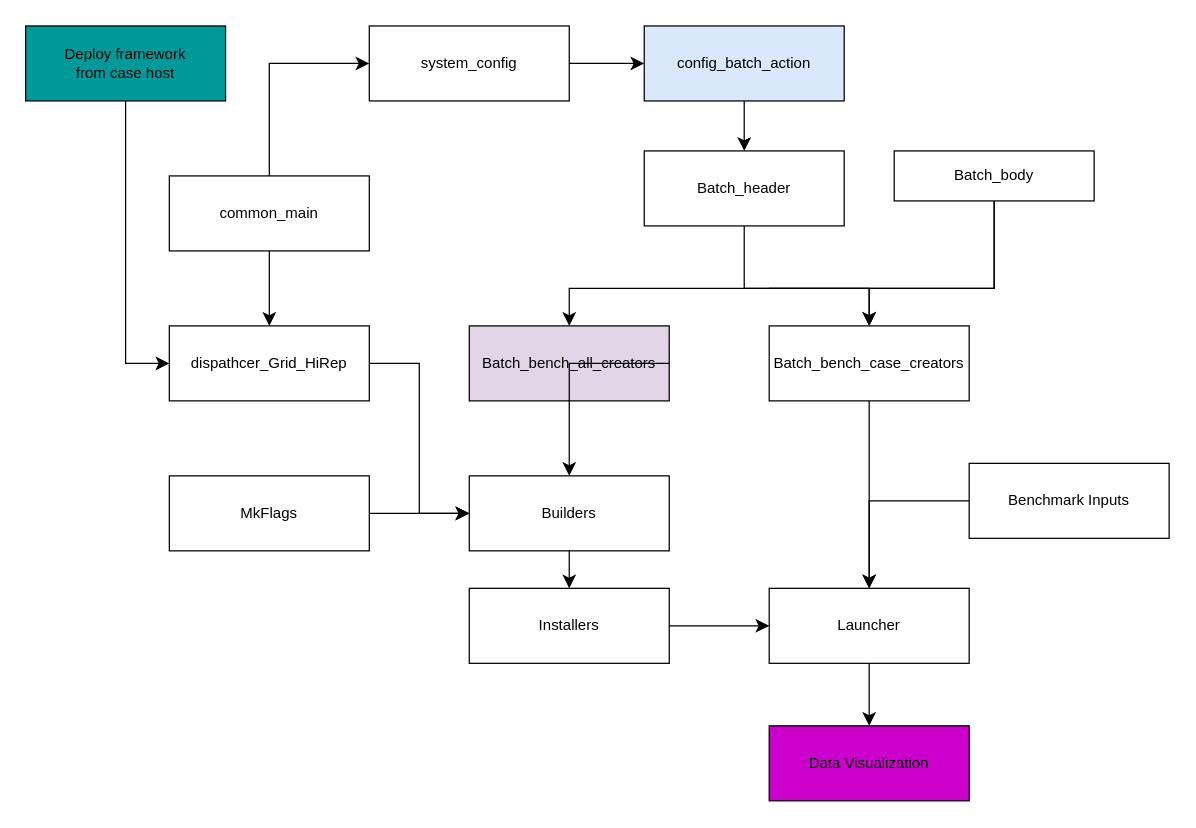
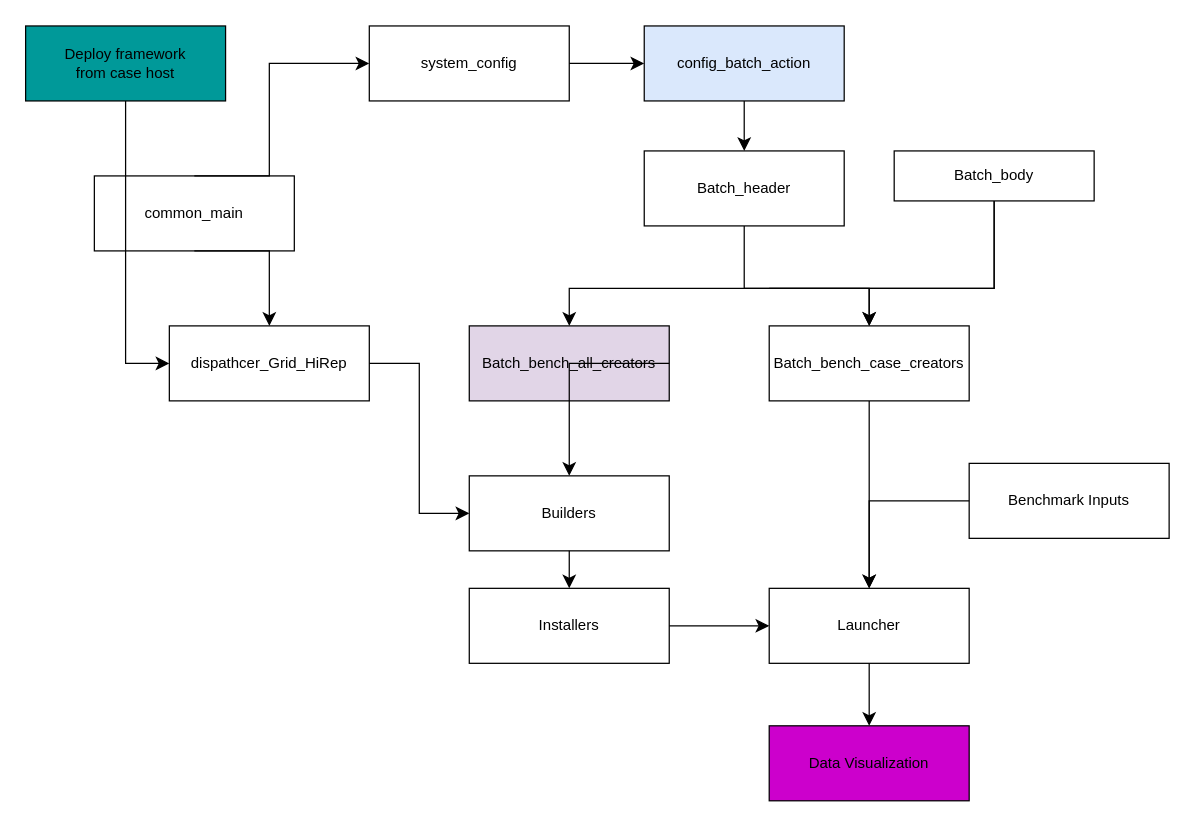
  <mxCell id="0" />
  <mxCell id="1" parent="0" />
- <mxCell id="2" value="common_main" style="rounded=0;whiteSpace=wrap;html=1;" parent="1" vertex="1"><mxGeometry x="135" y="140" width="160" height="60" as="geometry" /></mxCell>
+ <mxCell id="2" value="common_main" style="rounded=0;whiteSpace=wrap;html=1;" parent="1" vertex="1"><mxGeometry x="75" y="140" width="160" height="60" as="geometry" /></mxCell>
  <mxCell id="3" value="dispathcer_Grid_HiRep" style="rounded=0;whiteSpace=wrap;html=1;" parent="1" vertex="1"><mxGeometry x="135" y="260" width="160" height="60" as="geometry" /></mxCell>
  <mxCell id="4" value="Builders" style="rounded=0;whiteSpace=wrap;html=1;" parent="1" vertex="1"><mxGeometry x="375" y="380" width="160" height="60" as="geometry" /></mxCell>
  <mxCell id="5" value="Installers" style="rounded=0;whiteSpace=wrap;html=1;" parent="1" vertex="1"><mxGeometry x="375" y="470" width="160" height="60" as="geometry" /></mxCell>
  <mxCell id="6" value="Launcher" style="rounded=0;whiteSpace=wrap;html=1;" parent="1" vertex="1"><mxGeometry x="615" y="470" width="160" height="60" as="geometry" /></mxCell>
  <mxCell id="7" value="Batch_bench_case_creators" style="rounded=0;whiteSpace=wrap;html=1;" parent="1" vertex="1"><mxGeometry x="615" y="260" width="160" height="60" as="geometry" /></mxCell>
  <mxCell id="8" value="Batch_header" style="rounded=0;whiteSpace=wrap;html=1;" parent="1" vertex="1"><mxGeometry x="515" y="120" width="160" height="60" as="geometry" /></mxCell>
  <mxCell id="9" value="Batch_body" style="rounded=0;whiteSpace=wrap;html=1;" parent="1" vertex="1"><mxGeometry x="715" y="120" width="160" height="40" as="geometry" /></mxCell>
  <mxCell id="10" value="" style="edgeStyle=segmentEdgeStyle;endArrow=classic;html=1;curved=0;rounded=0;endSize=8;startSize=8;exitX=0.5;exitY=1;exitDx=0;exitDy=0;entryX=0.5;entryY=0;entryDx=0;entryDy=0;" parent="1" source="2" target="3" edge="1"><mxGeometry width="50" height="50" relative="1" as="geometry"><mxPoint x="455" y="410" as="sourcePoint" /><mxPoint x="505" y="360" as="targetPoint" /></mxGeometry></mxCell>
  <mxCell id="11" value="" style="edgeStyle=segmentEdgeStyle;endArrow=classic;html=1;curved=0;rounded=0;endSize=8;startSize=8;exitX=0.5;exitY=1;exitDx=0;exitDy=0;entryX=0.5;entryY=0;entryDx=0;entryDy=0;" parent="1" source="8" target="7" edge="1"><mxGeometry width="50" height="50" relative="1" as="geometry"><mxPoint x="225" y="210" as="sourcePoint" /><mxPoint x="225" y="270" as="targetPoint" /><Array as="points"><mxPoint x="595" y="230" /><mxPoint x="695" y="230" /></Array></mxGeometry></mxCell>
  <mxCell id="12" value="" style="edgeStyle=segmentEdgeStyle;endArrow=classic;html=1;curved=0;rounded=0;endSize=8;startSize=8;exitX=0.5;exitY=1;exitDx=0;exitDy=0;entryX=0.5;entryY=0;entryDx=0;entryDy=0;" parent="1" source="9" target="7" edge="1"><mxGeometry width="50" height="50" relative="1" as="geometry"><mxPoint x="235" y="220" as="sourcePoint" /><mxPoint x="235" y="280" as="targetPoint" /><Array as="points"><mxPoint x="615" y="230" /><mxPoint x="515" y="230" /></Array></mxGeometry></mxCell>
  <mxCell id="13" value="" style="edgeStyle=segmentEdgeStyle;endArrow=classic;html=1;curved=0;rounded=0;endSize=8;startSize=8;entryX=0;entryY=0.5;entryDx=0;entryDy=0;exitX=1;exitY=0.5;exitDx=0;exitDy=0;" parent="1" source="3" target="4" edge="1"><mxGeometry width="50" height="50" relative="1" as="geometry"><mxPoint x="315" y="310" as="sourcePoint" /><mxPoint x="445" y="300" as="targetPoint" /><Array as="points"><mxPoint x="335" y="290" /><mxPoint x="335" y="410" /></Array></mxGeometry></mxCell>
  <mxCell id="14" value="" style="edgeStyle=segmentEdgeStyle;endArrow=classic;html=1;curved=0;rounded=0;endSize=8;startSize=8;entryX=0.5;entryY=0;entryDx=0;entryDy=0;exitX=0.5;exitY=1;exitDx=0;exitDy=0;" parent="1" source="7" target="6" edge="1"><mxGeometry width="50" height="50" relative="1" as="geometry"><mxPoint x="305" y="300" as="sourcePoint" /><mxPoint x="930" y="750" as="targetPoint" /><Array as="points"><mxPoint x="695" y="460" /><mxPoint x="695" y="460" /></Array></mxGeometry></mxCell>
  <mxCell id="15" value="" style="edgeStyle=segmentEdgeStyle;endArrow=classic;html=1;curved=0;rounded=0;endSize=8;startSize=8;exitX=0.5;exitY=1;exitDx=0;exitDy=0;entryX=0.5;entryY=0;entryDx=0;entryDy=0;" parent="1" source="4" target="5" edge="1"><mxGeometry width="50" height="50" relative="1" as="geometry"><mxPoint x="225" y="210" as="sourcePoint" /><mxPoint x="225" y="270" as="targetPoint" /></mxGeometry></mxCell>
  <mxCell id="16" value="" style="edgeStyle=segmentEdgeStyle;endArrow=classic;html=1;curved=0;rounded=0;endSize=8;startSize=8;exitX=1;exitY=0.5;exitDx=0;exitDy=0;entryX=0;entryY=0.5;entryDx=0;entryDy=0;" parent="1" source="5" target="6" edge="1"><mxGeometry width="50" height="50" relative="1" as="geometry"><mxPoint x="525" y="450" as="sourcePoint" /><mxPoint x="525" y="510" as="targetPoint" /><Array as="points"><mxPoint x="570" y="500" /><mxPoint x="570" y="500" /></Array></mxGeometry></mxCell>
  <mxCell id="17" value="" style="edgeStyle=segmentEdgeStyle;endArrow=classic;html=1;curved=0;rounded=0;endSize=8;startSize=8;exitX=0.5;exitY=1;exitDx=0;exitDy=0;entryX=0.5;entryY=0;entryDx=0;entryDy=0;" parent="1" source="6" target="28" edge="1"><mxGeometry width="50" height="50" relative="1" as="geometry"><mxPoint x="525" y="570" as="sourcePoint" /><mxPoint x="790" y="600" as="targetPoint" /></mxGeometry></mxCell>
  <mxCell id="18" value="Benchmark Inputs" style="rounded=0;whiteSpace=wrap;html=1;" parent="1" vertex="1"><mxGeometry x="775" y="370" width="160" height="60" as="geometry" /></mxCell>
  <mxCell id="19" value="" style="edgeStyle=segmentEdgeStyle;endArrow=classic;html=1;curved=0;rounded=0;endSize=8;startSize=8;entryX=0.5;entryY=0;entryDx=0;entryDy=0;exitX=0;exitY=0.5;exitDx=0;exitDy=0;" parent="1" source="18" target="6" edge="1"><mxGeometry width="50" height="50" relative="1" as="geometry"><mxPoint x="605" y="300" as="sourcePoint" /><mxPoint x="930" y="750" as="targetPoint" /><Array as="points"><mxPoint x="695" y="400" /></Array></mxGeometry></mxCell>
- <mxCell id="20" value="MkFlags" style="rounded=0;whiteSpace=wrap;html=1;" parent="1" vertex="1"><mxGeometry x="135" y="380" width="160" height="60" as="geometry" /></mxCell>
- <mxCell id="21" value="" style="edgeStyle=segmentEdgeStyle;endArrow=classic;html=1;curved=0;rounded=0;endSize=8;startSize=8;entryX=0;entryY=0.5;entryDx=0;entryDy=0;exitX=1;exitY=0.5;exitDx=0;exitDy=0;" parent="1" source="20" target="4" edge="1"><mxGeometry width="50" height="50" relative="1" as="geometry"><mxPoint x="305" y="300" as="sourcePoint" /><mxPoint x="445" y="420" as="targetPoint" /><Array as="points" /></mxGeometry></mxCell>
  <mxCell id="22" value="system_config" style="rounded=0;whiteSpace=wrap;html=1;" parent="1" vertex="1"><mxGeometry x="295" y="20" width="160" height="60" as="geometry" /></mxCell>
  <mxCell id="23" value="config_batch_action" style="rounded=0;whiteSpace=wrap;html=1;fillColor=#dae8fc;" parent="1" vertex="1"><mxGeometry x="515" y="20" width="160" height="60" as="geometry" /></mxCell>
  <mxCell id="24" value="" style="edgeStyle=segmentEdgeStyle;endArrow=classic;html=1;curved=0;rounded=0;endSize=8;startSize=8;exitX=1;exitY=0.5;exitDx=0;exitDy=0;entryX=0;entryY=0.5;entryDx=0;entryDy=0;" parent="1" source="22" target="23" edge="1"><mxGeometry width="50" height="50" relative="1" as="geometry"><mxPoint x="785" y="20" as="sourcePoint" /><mxPoint x="1005" y="20" as="targetPoint" /><Array as="points"><mxPoint x="480" y="50" /><mxPoint x="480" y="50" /></Array></mxGeometry></mxCell>
  <mxCell id="25" value="" style="edgeStyle=segmentEdgeStyle;endArrow=classic;html=1;curved=0;rounded=0;endSize=8;startSize=8;exitX=0.5;exitY=1;exitDx=0;exitDy=0;entryX=0.5;entryY=0;entryDx=0;entryDy=0;" parent="1" source="23" target="8" edge="1"><mxGeometry width="50" height="50" relative="1" as="geometry"><mxPoint x="745" y="0" as="sourcePoint" /><mxPoint x="255" y="90" as="targetPoint" /><Array as="points"><mxPoint x="595" y="90" /><mxPoint x="595" y="90" /></Array></mxGeometry></mxCell>
  <mxCell id="26" value="Batch_bench_all_creators" style="rounded=0;whiteSpace=wrap;html=1;fillColor=#e1d5e7;" parent="1" vertex="1"><mxGeometry x="375" y="260" width="160" height="60" as="geometry" /></mxCell>
  <mxCell id="27" value="" style="edgeStyle=segmentEdgeStyle;endArrow=classic;html=1;curved=0;rounded=0;endSize=8;startSize=8;exitX=1;exitY=0.5;exitDx=0;exitDy=0;" parent="1" source="26" target="4" edge="1"><mxGeometry width="50" height="50" relative="1" as="geometry"><mxPoint x="500" y="300" as="sourcePoint" /><mxPoint x="580" y="300" as="targetPoint" /></mxGeometry></mxCell>
  <mxCell id="28" value="Data Visualization" style="rounded=0;whiteSpace=wrap;html=1;fillColor=#CC00CC;" parent="1" vertex="1"><mxGeometry x="615" y="580" width="160" height="60" as="geometry" /></mxCell>
  <mxCell id="29" value="" style="edgeStyle=segmentEdgeStyle;endArrow=classic;html=1;curved=0;rounded=0;endSize=8;startSize=8;exitX=0.5;exitY=1;exitDx=0;exitDy=0;entryX=0.5;entryY=0;entryDx=0;entryDy=0;" parent="1" source="9" target="26" edge="1"><mxGeometry width="50" height="50" relative="1" as="geometry"><mxPoint x="805" y="190" as="sourcePoint" /><mxPoint x="705" y="270" as="targetPoint" /><Array as="points"><mxPoint x="795" y="230" /><mxPoint x="455" y="230" /></Array></mxGeometry></mxCell>
  <mxCell id="30" value="" style="edgeStyle=segmentEdgeStyle;endArrow=classic;html=1;curved=0;rounded=0;endSize=8;startSize=8;exitX=0.5;exitY=0;exitDx=0;exitDy=0;entryX=0;entryY=0.5;entryDx=0;entryDy=0;" parent="1" source="2" target="22" edge="1"><mxGeometry width="50" height="50" relative="1" as="geometry"><mxPoint x="225" y="210" as="sourcePoint" /><mxPoint x="225" y="270" as="targetPoint" /><Array as="points"><mxPoint x="215" y="50" /></Array></mxGeometry></mxCell>
  <mxCell id="31" value="Deploy framework&lt;br&gt;from case host" style="rounded=0;whiteSpace=wrap;html=1;fillColor=#009999;" parent="1" vertex="1"><mxGeometry x="20" y="20" width="160" height="60" as="geometry" /></mxCell>
  <mxCell id="32" value="" style="edgeStyle=segmentEdgeStyle;endArrow=classic;html=1;curved=0;rounded=0;endSize=8;startSize=8;exitX=0.5;exitY=1;exitDx=0;exitDy=0;entryX=0;entryY=0.5;entryDx=0;entryDy=0;" parent="1" source="31" target="3" edge="1"><mxGeometry width="50" height="50" relative="1" as="geometry"><mxPoint x="225" y="150" as="sourcePoint" /><mxPoint x="305" y="60" as="targetPoint" /><Array as="points"><mxPoint x="100" y="290" /></Array></mxGeometry></mxCell>
